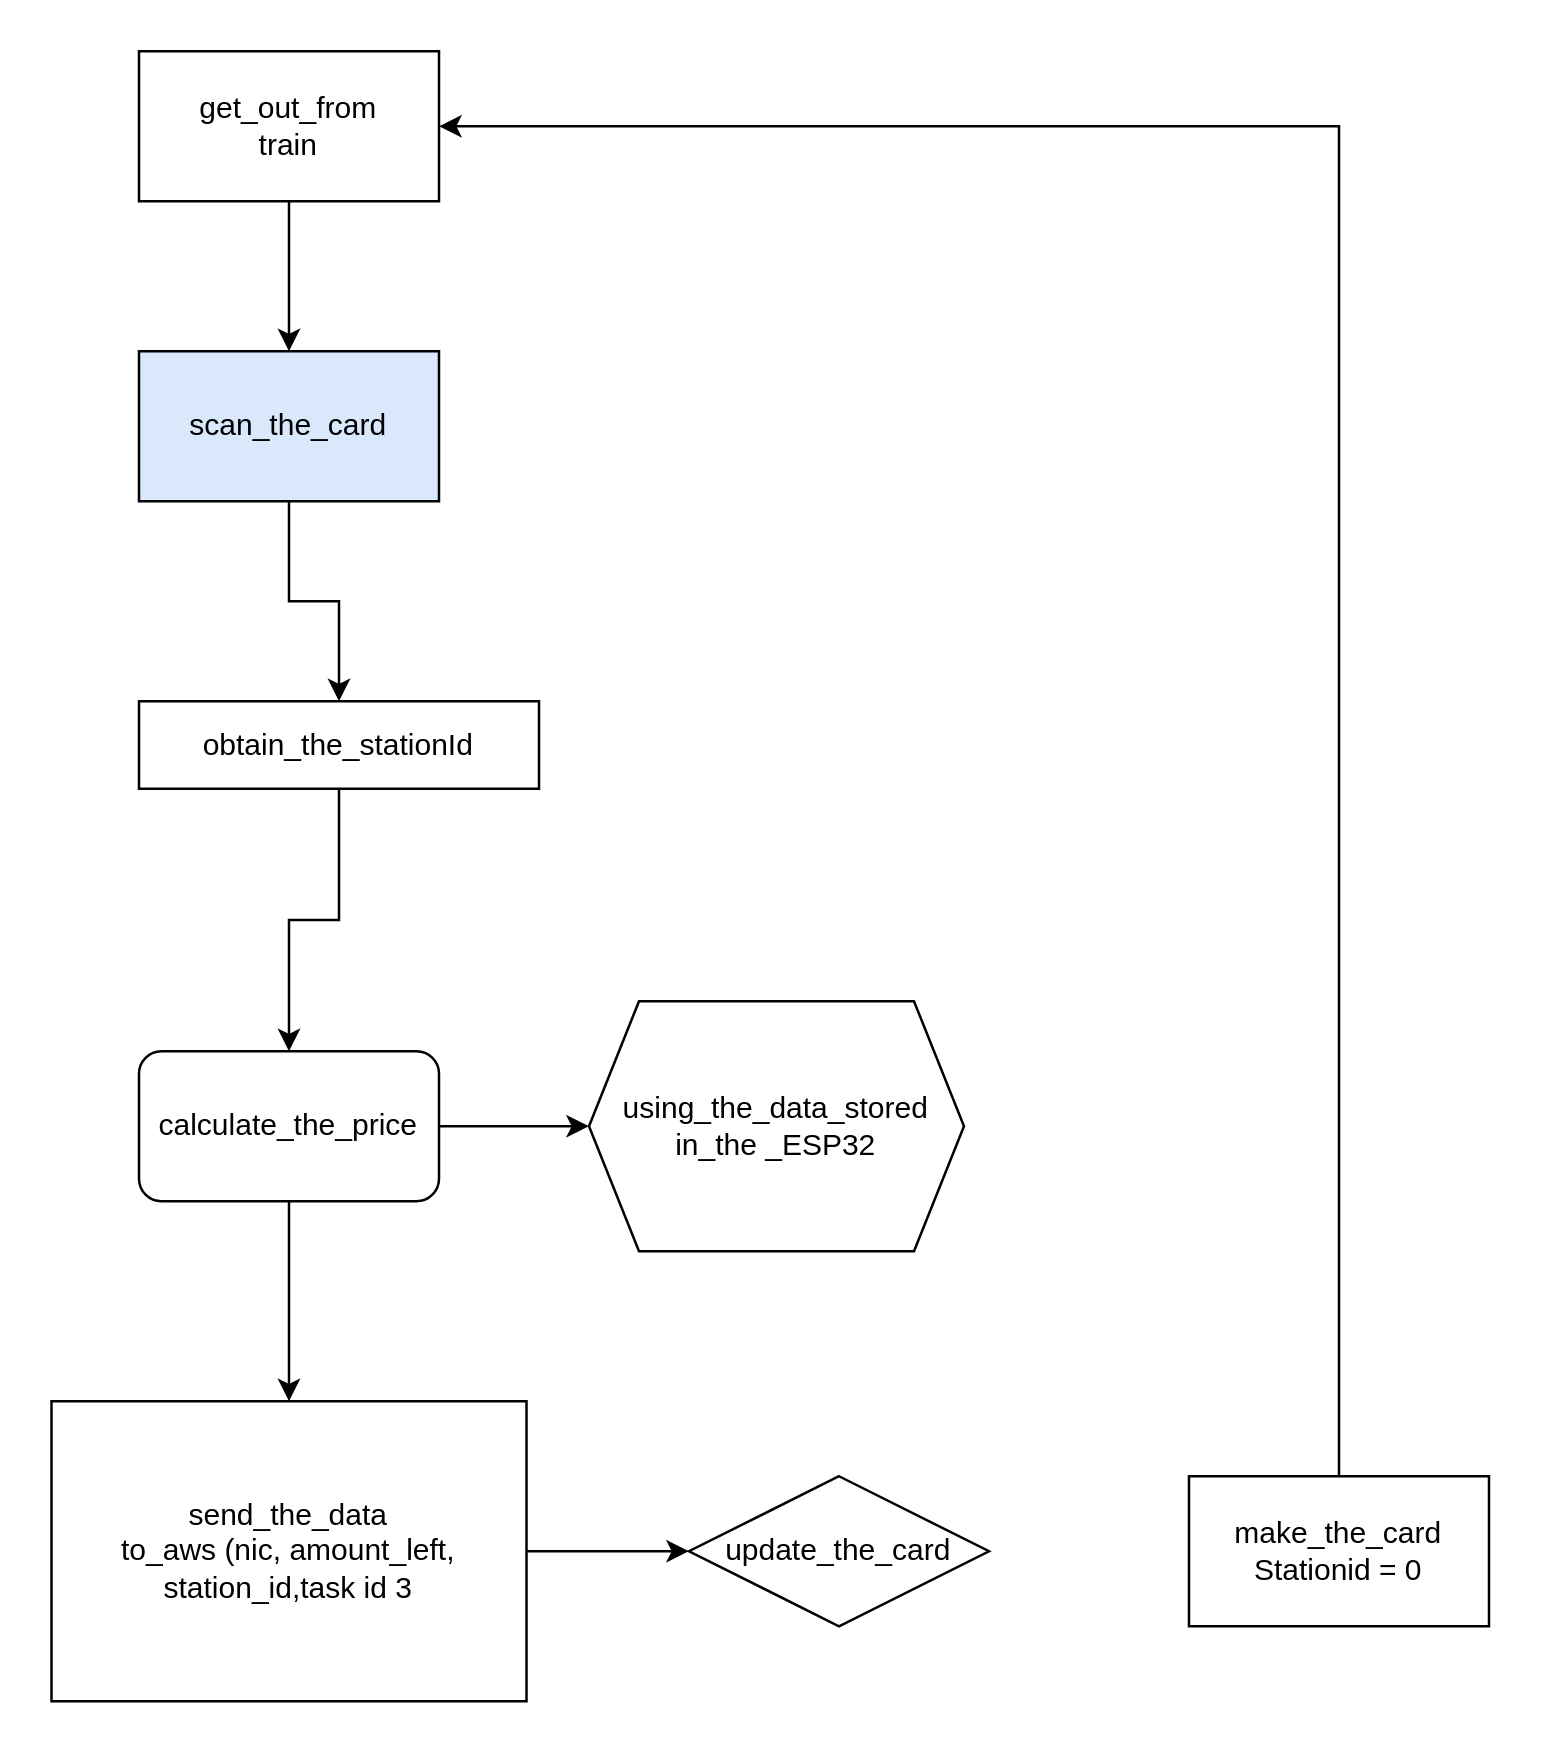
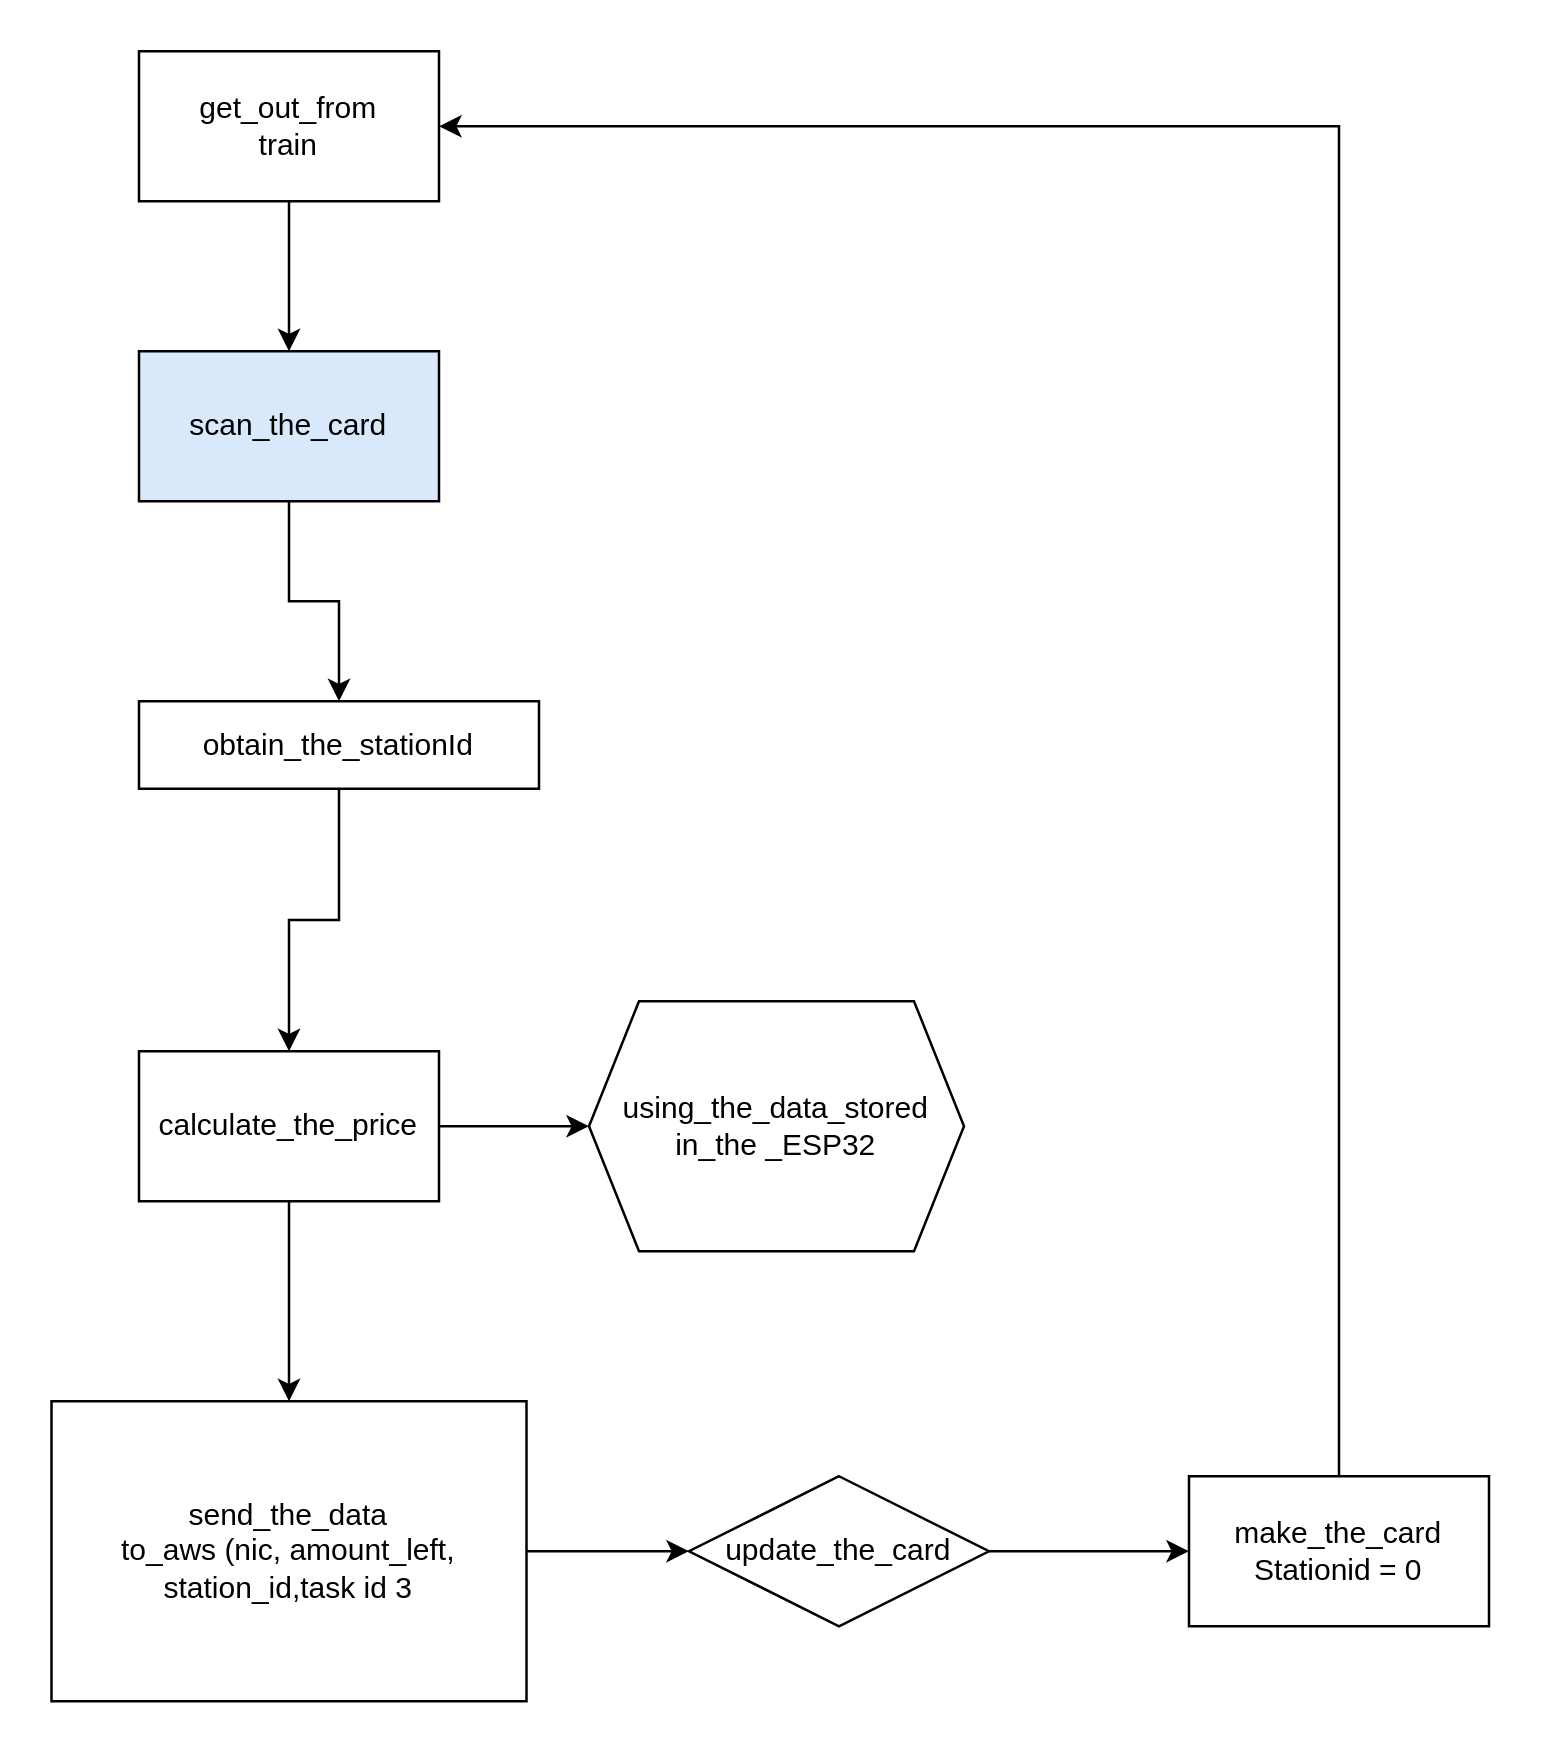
  <mxCell id="0" />
  <mxCell id="1" parent="0" />
  <mxCell id="2" value="" style="edgeStyle=orthogonalEdgeStyle;rounded=0;orthogonalLoop=1;jettySize=auto;html=1;" parent="1" source="3" target="5" edge="1"><mxGeometry relative="1" as="geometry" /></mxCell>
  <mxCell id="3" value="get_out_from&lt;div&gt;train&lt;/div&gt;" style="rounded=0;whiteSpace=wrap;html=1;" parent="1" vertex="1"><mxGeometry x="55" y="20" width="120" height="60" as="geometry" /></mxCell>
  <mxCell id="4" value="" style="edgeStyle=orthogonalEdgeStyle;rounded=0;orthogonalLoop=1;jettySize=auto;html=1;" parent="1" source="5" target="7" edge="1"><mxGeometry relative="1" as="geometry" /></mxCell>
  <mxCell id="5" value="scan_the_card" style="rounded=0;whiteSpace=wrap;html=1;fillColor=#dae8fc;" parent="1" vertex="1"><mxGeometry x="55" y="140" width="120" height="60" as="geometry" /></mxCell>
  <mxCell id="6" value="" style="edgeStyle=orthogonalEdgeStyle;rounded=0;orthogonalLoop=1;jettySize=auto;html=1;" parent="1" source="7" target="10" edge="1"><mxGeometry relative="1" as="geometry" /></mxCell>
  <mxCell id="7" value="obtain_the_stationId" style="rounded=0;whiteSpace=wrap;html=1;" parent="1" vertex="1"><mxGeometry x="55" y="280" width="160" height="35" as="geometry" /></mxCell>
  <mxCell id="8" value="" style="edgeStyle=orthogonalEdgeStyle;rounded=0;orthogonalLoop=1;jettySize=auto;html=1;" edge="1" parent="1" source="10" target="11"><mxGeometry relative="1" as="geometry" /></mxCell>
  <mxCell id="9" value="" style="edgeStyle=orthogonalEdgeStyle;rounded=0;orthogonalLoop=1;jettySize=auto;html=1;" edge="1" parent="1" source="10" target="13"><mxGeometry relative="1" as="geometry" /></mxCell>
- <mxCell id="10" value="calculate_the_price" style="whiteSpace=wrap;html=1;rounded=1;" parent="1" vertex="1"><mxGeometry x="55" y="420" width="120" height="60" as="geometry" /></mxCell>
+ <mxCell id="10" value="calculate_the_price" style="rounded=0;whiteSpace=wrap;html=1;" parent="1" vertex="1"><mxGeometry x="55" y="420" width="120" height="60" as="geometry" /></mxCell>
  <mxCell id="11" value="using_the_data_stored&lt;div&gt;in_the _ESP32&lt;/div&gt;" style="shape=hexagon;perimeter=hexagonPerimeter2;whiteSpace=wrap;html=1;fixedSize=1;rounded=0;" vertex="1" parent="1"><mxGeometry x="235" y="400" width="150" height="100" as="geometry" /></mxCell>
  <mxCell id="12" value="" style="edgeStyle=orthogonalEdgeStyle;rounded=0;orthogonalLoop=1;jettySize=auto;html=1;" edge="1" parent="1" source="13" target="15"><mxGeometry relative="1" as="geometry" /></mxCell>
  <mxCell id="13" value="send_the_data&lt;div&gt;to_aws (nic, amount_left,&lt;/div&gt;&lt;div&gt;station_id,task id 3&lt;/div&gt;" style="rounded=0;whiteSpace=wrap;html=1;" vertex="1" parent="1"><mxGeometry x="20" y="560" width="190" height="120" as="geometry" /></mxCell>
+ <mxCell id="14" value="" style="edgeStyle=orthogonalEdgeStyle;rounded=0;orthogonalLoop=1;jettySize=auto;html=1;" edge="1" parent="1" source="15" target="16"><mxGeometry relative="1" as="geometry" /></mxCell>
  <mxCell id="15" value="update_the_card" style="rhombus;whiteSpace=wrap;html=1;" vertex="1" parent="1"><mxGeometry x="275" y="590" width="120" height="60" as="geometry" /></mxCell>
  <mxCell id="16" value="make_the_card&lt;div&gt;Stationid = 0&lt;/div&gt;" style="whiteSpace=wrap;html=1;rounded=0;" vertex="1" parent="1"><mxGeometry x="475" y="590" width="120" height="60" as="geometry" /></mxCell>
  <mxCell id="17" value="" style="endArrow=classic;html=1;rounded=0;exitX=0.5;exitY=0;exitDx=0;exitDy=0;entryX=1;entryY=0.5;entryDx=0;entryDy=0;" edge="1" parent="1" source="16" target="3"><mxGeometry width="50" height="50" relative="1" as="geometry"><mxPoint x="325" y="450" as="sourcePoint" /><mxPoint x="375" y="400" as="targetPoint" /><Array as="points"><mxPoint x="535" y="50" /></Array></mxGeometry></mxCell>
